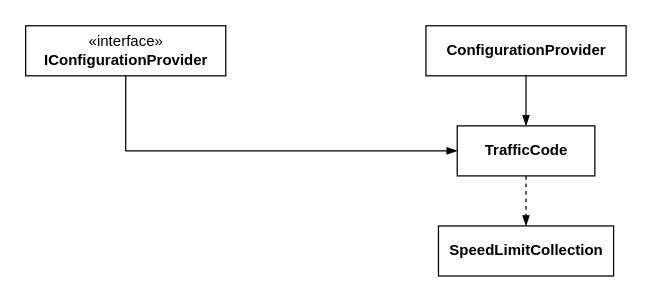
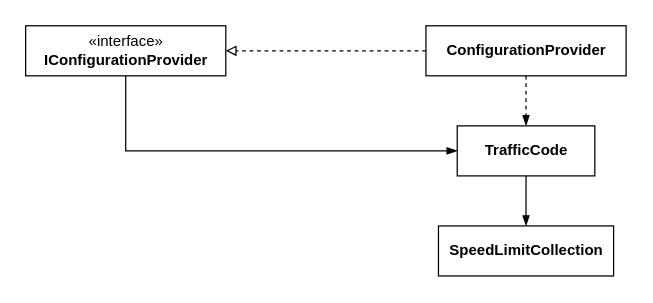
  <mxCell id="0" />
  <mxCell id="1" parent="0" />
  <mxCell id="2" style="edgeStyle=orthogonalEdgeStyle;rounded=0;orthogonalLoop=1;jettySize=auto;html=1;entryX=0;entryY=0.5;entryDx=0;entryDy=0;endArrow=blockThin;endFill=1;" edge="1" parent="1" source="3" target="8"><mxGeometry relative="1" as="geometry"><Array as="points"><mxPoint x="100" y="120" /></Array></mxGeometry></mxCell>
  <mxCell id="3" value="«interface»&lt;br&gt;&lt;div&gt;&lt;b&gt;IConfigurationProvider&lt;/b&gt;&lt;/div&gt;" style="html=1;" vertex="1" parent="1"><mxGeometry x="20" y="20" width="160" height="40" as="geometry" /></mxCell>
- <mxCell id="5" style="edgeStyle=orthogonalEdgeStyle;rounded=0;orthogonalLoop=1;jettySize=auto;html=1;endArrow=blockThin;endFill=1;" edge="1" parent="1" source="6" target="8"><mxGeometry relative="1" as="geometry" /></mxCell>
+ <mxCell id="4" style="edgeStyle=orthogonalEdgeStyle;rounded=0;orthogonalLoop=1;jettySize=auto;html=1;endArrow=block;endFill=0;dashed=1;" edge="1" parent="1" source="6" target="3"><mxGeometry relative="1" as="geometry" /></mxCell>
+ <mxCell id="5" style="edgeStyle=orthogonalEdgeStyle;rounded=0;orthogonalLoop=1;jettySize=auto;html=1;endArrow=blockThin;endFill=1;dashed=1;" edge="1" parent="1" source="6" target="8"><mxGeometry relative="1" as="geometry" /></mxCell>
  <mxCell id="6" value="&lt;div&gt;ConfigurationProvider&lt;/div&gt;" style="html=1;fontStyle=1" vertex="1" parent="1"><mxGeometry x="340" y="20" width="160" height="40" as="geometry" /></mxCell>
- <mxCell id="7" style="edgeStyle=orthogonalEdgeStyle;rounded=0;orthogonalLoop=1;jettySize=auto;html=1;entryX=0.5;entryY=0;entryDx=0;entryDy=0;endArrow=blockThin;endFill=1;dashed=1;" edge="1" parent="1" source="8" target="9"><mxGeometry relative="1" as="geometry" /></mxCell>
+ <mxCell id="7" style="edgeStyle=orthogonalEdgeStyle;rounded=0;orthogonalLoop=1;jettySize=auto;html=1;entryX=0.5;entryY=0;entryDx=0;entryDy=0;endArrow=blockThin;endFill=1;" edge="1" parent="1" source="8" target="9"><mxGeometry relative="1" as="geometry" /></mxCell>
  <mxCell id="8" value="&lt;div&gt;&lt;b&gt;TrafficCode&lt;/b&gt;&lt;/div&gt;" style="html=1;" vertex="1" parent="1"><mxGeometry x="365" y="100" width="110" height="40" as="geometry" /></mxCell>
  <mxCell id="9" value="&lt;b&gt;SpeedLimitCollection&lt;/b&gt;" style="html=1;" vertex="1" parent="1"><mxGeometry x="350" y="180" width="140" height="40" as="geometry" /></mxCell>
